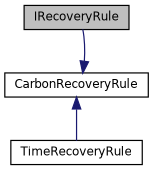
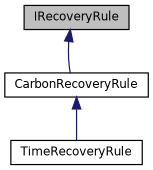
  digraph {
    node [color=black fillcolor=white fontname=Helvetica fontsize=10 shape=record style=filled]
    edge [color=midnightblue dir=back fontname=Helvetica fontsize=10 labelfontname=Helvetica labelfontsize=10 style=solid]
    n1 [fillcolor=grey75 fontcolor=black height=0.2 label=IRecoveryRule width=0.4]
    n2 [height=0.2 label=CarbonRecoveryRule width=0.4]
    n3 [height=0.2 label=TimeRecoveryRule width=0.4]
-   n2 -> n1
+   n1 -> n2
    n2 -> n3
  }
